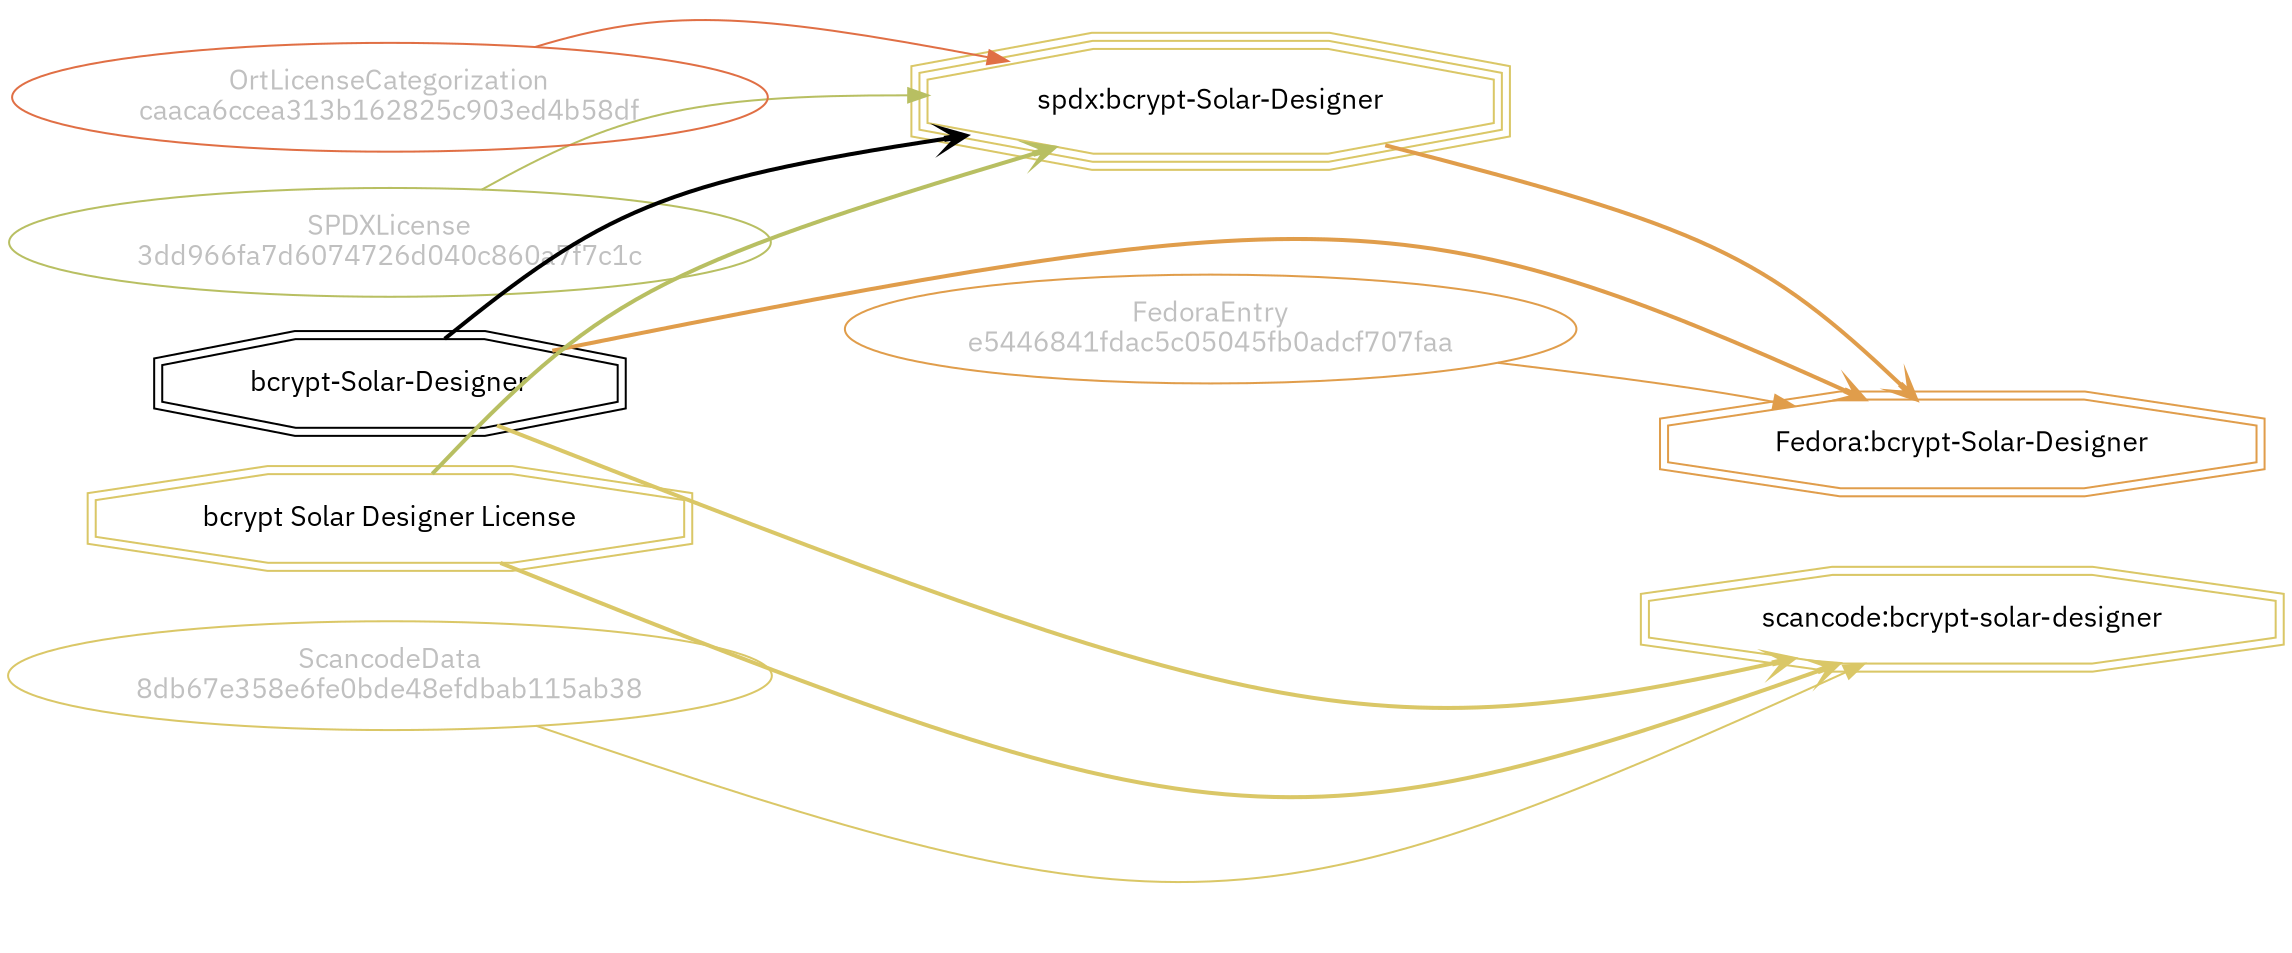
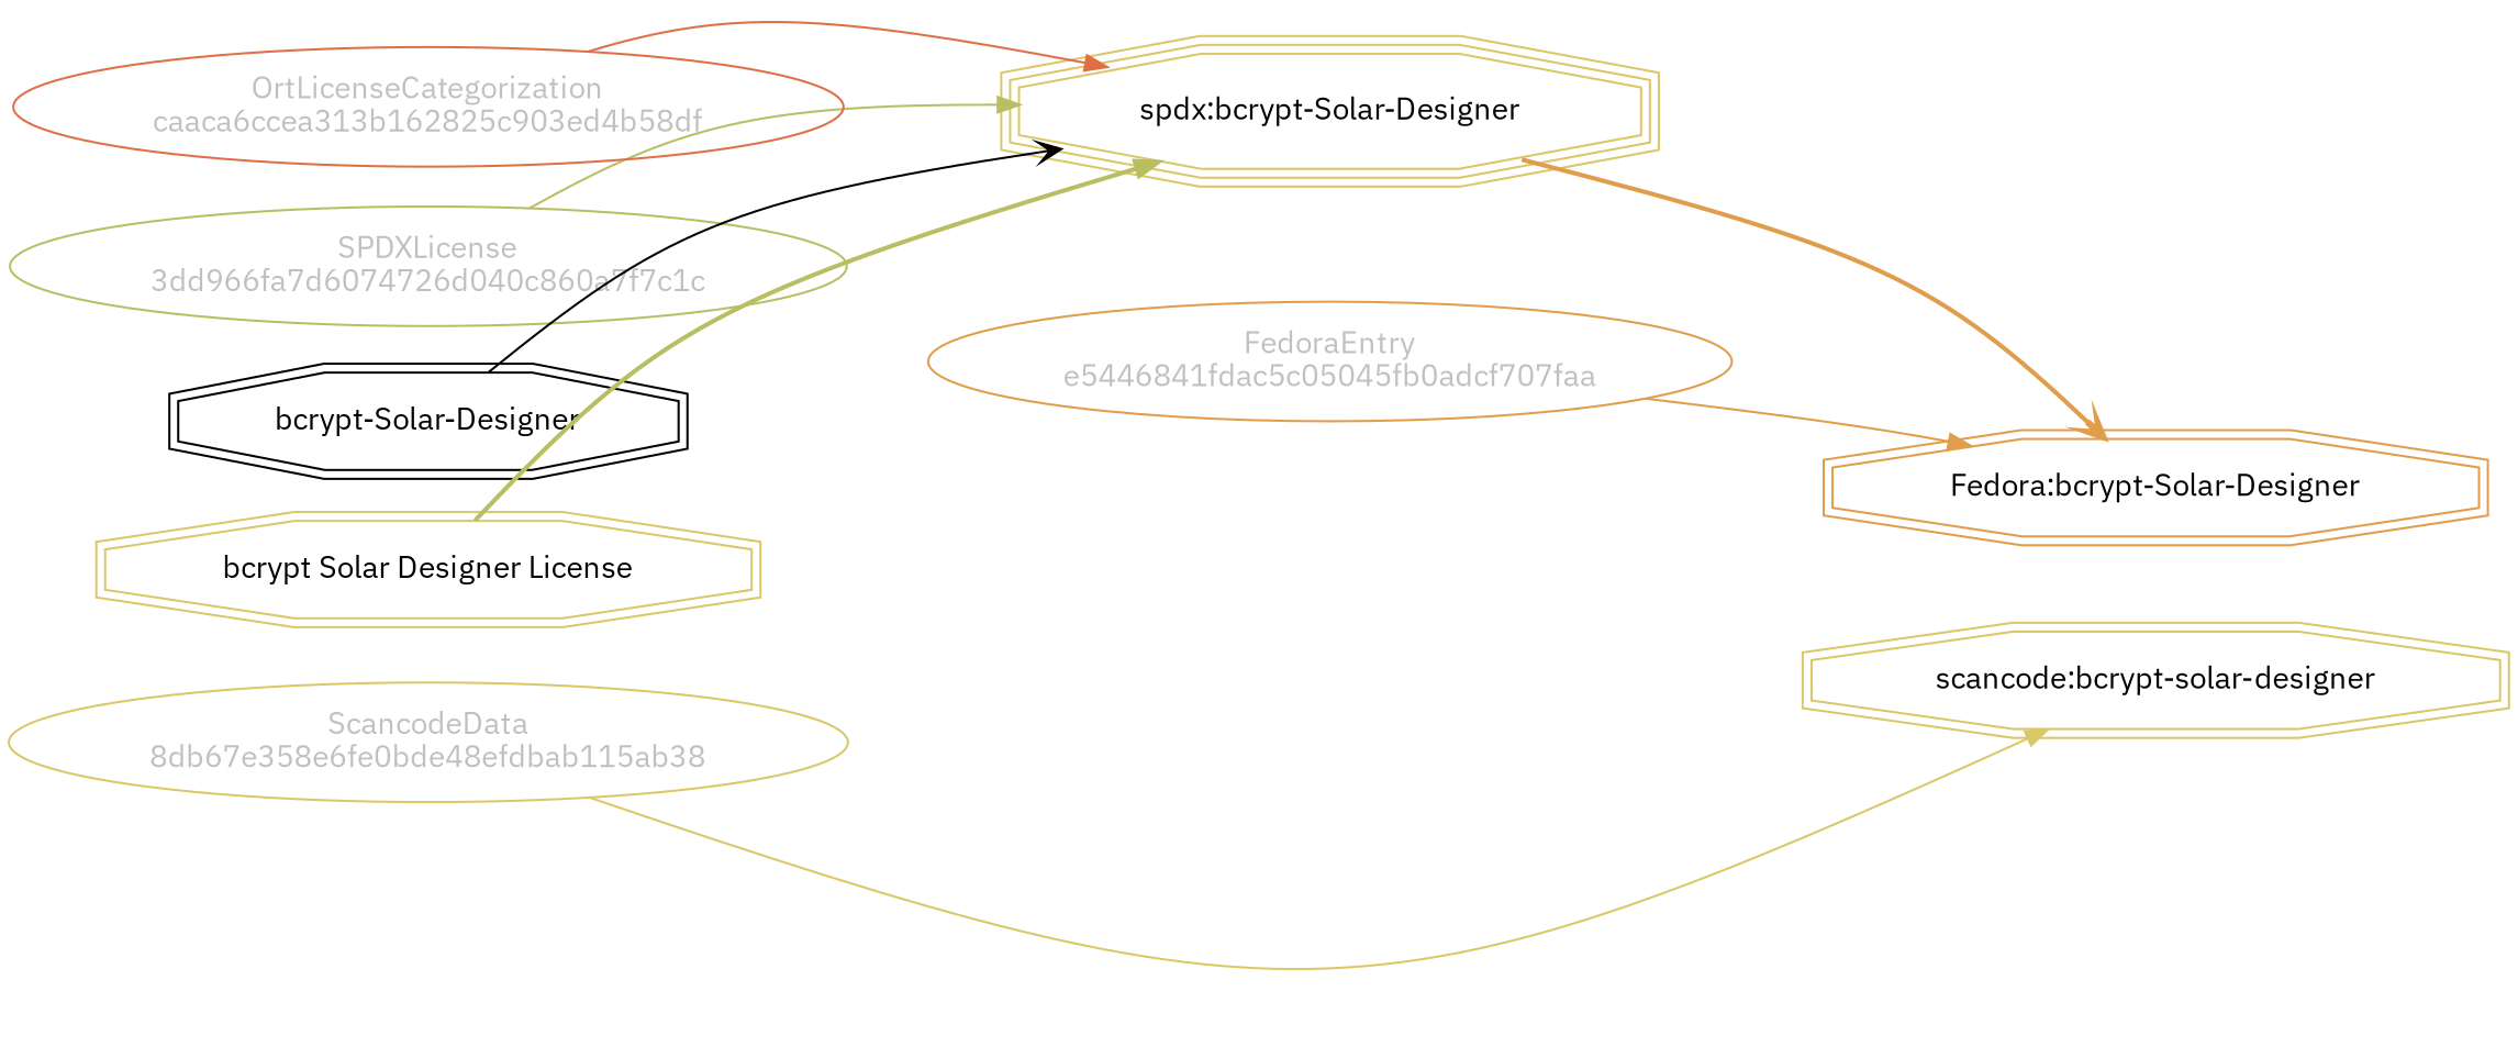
  strict digraph {
    fontname="IBM Plex Sans"
    rankdir=LR
    splines=curved
    node [color="#dac767" fontname="IBM Plex Sans" shape=ellipse]
    edge [color="#e09d4b" fontname="IBM Plex Sans" weight=0.7 arrowhead=vee style=bold]
    n1 [color="#b8bf62" fillcolor="beige;1" fontcolor=gray label="SPDXLicense\n3dd966fa7d6074726d040c860a7f7c1c"]
    n2 [label="spdx:bcrypt-Solar-Designer" shape=tripleoctagon]
    n3 [color="#e09d4b" label="Fedora:bcrypt-Solar-Designer" shape=doubleoctagon]
    n4 [label="bcrypt-Solar-Designer" shape=doubleoctagon color=""]
    n5 [label="scancode:bcrypt-solar-designer" shape=doubleoctagon]
    n6 [label="bcrypt Solar Designer License" shape=doubleoctagon]
    n7 [color="#e09d4b" fillcolor="beige;1" fontcolor=gray label="FedoraEntry\ne5446841fdac5c05045fb0adcf707faa"]
    n8 [fillcolor="beige;1" fontcolor=gray label="ScancodeData\n8db67e358e6fe0bde48efdbab115ab38"]
    n9 [color="#e06f45" fillcolor="beige;1" fontcolor=gray label="OrtLicenseCategorization\ncaaca6ccea313b162825c903ed4b58df"]
    n1 -> n2 [color="#b8bf62" weight=0.5 arrowhead="" style=""]
    n2 -> n3
-   n4 -> n2 [color=""]
-   n4 -> n3
-   n4 -> n5 [color="#dac767"]
-   n6 -> n2 [color="#b8bf62"]
-   n6 -> n5 [color="#dac767"]
+   n4 -> n2 [style=solid color=""]
+   n6 -> n2 [arrowhead=normal color="#b8bf62"]
    n7 -> n3 [weight=0.5 arrowhead="" style=""]
    n8 -> n5 [color="#dac767" weight=0.5 arrowhead="" style=""]
    n9 -> n2 [color="#e06f45" weight=0.5 arrowhead="" style=""]
  }
